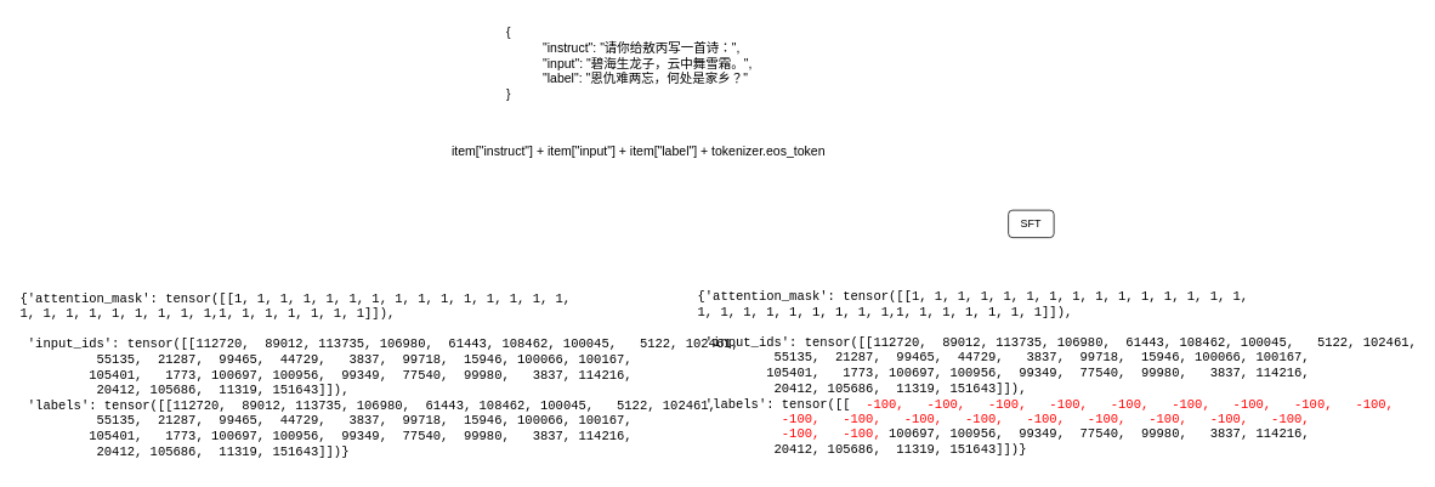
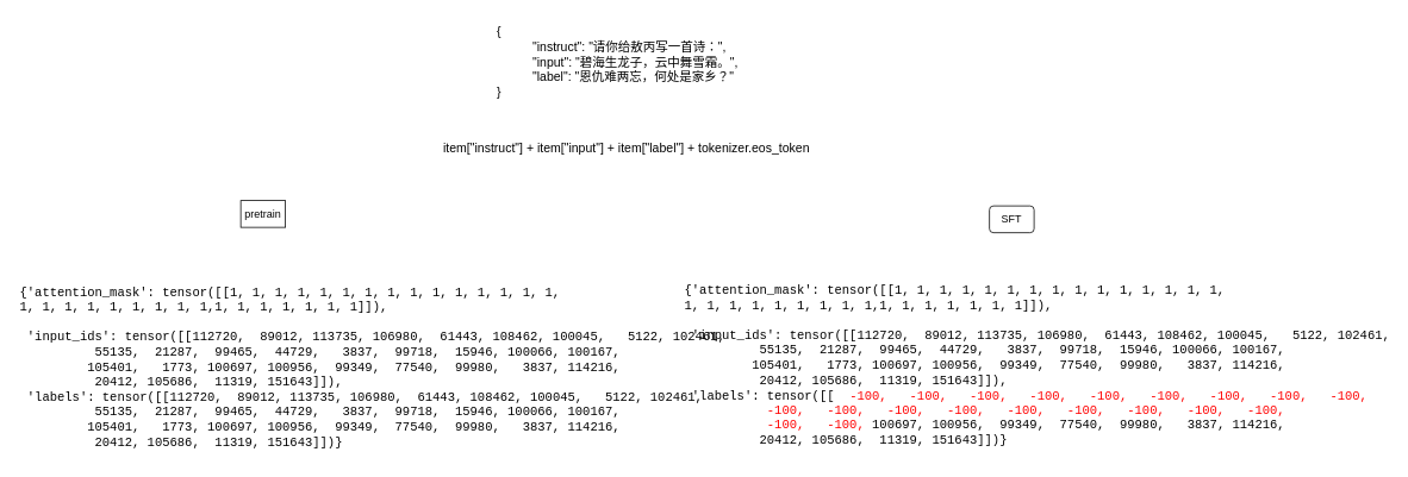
  <mxCell id="0" />
  <mxCell id="1" parent="0" />
  <mxCell id="2" value="&lt;font style=&quot;font-size: 14px;&quot;&gt;{&lt;br&gt;&lt;/font&gt;&lt;blockquote style=&quot;margin: 0 0 0 40px; border: none; padding: 0px;&quot;&gt;&lt;font style=&quot;font-size: 14px;&quot;&gt;&quot;instruct&quot;: &quot;请你给敖丙写一首诗：&quot;,&lt;br&gt;&lt;/font&gt;&lt;font style=&quot;font-size: 14px;&quot;&gt;&quot;input&quot;: &quot;碧海生龙子，云中舞雪霜。&quot;,&lt;br&gt;&lt;/font&gt;&lt;font style=&quot;font-size: 14px;&quot;&gt;&quot;label&quot;: &quot;恩仇难两忘，何处是家乡？&quot;&lt;/font&gt;&lt;/blockquote&gt;&lt;font style=&quot;font-size: 14px;&quot;&gt;}&lt;/font&gt;" style="text;whiteSpace=wrap;html=1;" vertex="1" parent="1"><mxGeometry x="554" y="20" width="294" height="107" as="geometry" /></mxCell>
+ <mxCell id="3" value="pretrain" style="rounded=0;whiteSpace=wrap;html=1;" vertex="1" parent="1"><mxGeometry x="269" y="224" width="50" height="30" as="geometry" /></mxCell>
  <mxCell id="4" value="SFT" style="whiteSpace=wrap;html=1;rounded=1;" vertex="1" parent="1"><mxGeometry x="1107" y="230" width="50" height="30" as="geometry" /></mxCell>
  <mxCell id="5" value="&lt;span style=&quot;font-family: Consolas, &amp;quot;Courier New&amp;quot;, monospace; font-size: 14px; white-space: pre;&quot;&gt;&lt;font&gt;{'attention_mask': tensor([[1, 1, 1, 1, 1, 1, 1, 1, 1, 1, 1, 1, 1, 1, 1, &lt;/font&gt;&lt;/span&gt;&lt;div&gt;&lt;font&gt;&lt;span style=&quot;font-family: Consolas, &amp;quot;Courier New&amp;quot;, monospace; font-size: 14px; white-space: pre;&quot;&gt;1, 1, 1, 1, 1, 1, 1, 1, 1,1, 1, 1, 1, 1, 1, 1]]),&lt;br&gt;&lt;/span&gt;&lt;span style=&quot;font-family: Consolas, &amp;quot;Courier New&amp;quot;, monospace; font-size: 14px; white-space: pre;&quot;&gt;         &lt;br&gt;&lt;/span&gt;&lt;span style=&quot;font-family: Consolas, &amp;quot;Courier New&amp;quot;, monospace; font-size: 14px; white-space: pre;&quot;&gt; 'input_ids': tensor([[112720,  89012, 113735, 106980,  61443, 108462, 100045,   5122, 102461,&lt;br&gt;&lt;/span&gt;&lt;span style=&quot;font-family: Consolas, &amp;quot;Courier New&amp;quot;, monospace; font-size: 14px; white-space: pre;&quot;&gt;          55135,  21287,  99465,  44729,   3837,  99718,  15946, 100066, 100167,&lt;br&gt;&lt;/span&gt;&lt;span style=&quot;font-family: Consolas, &amp;quot;Courier New&amp;quot;, monospace; font-size: 14px; white-space: pre;&quot;&gt;         105401,   1773, 100697, 100956,  99349,  77540,  99980,   3837, 114216,&lt;br&gt;&lt;/span&gt;&lt;span style=&quot;font-family: Consolas, &amp;quot;Courier New&amp;quot;, monospace; font-size: 14px; white-space: pre;&quot;&gt;          20412, 105686,  11319, 151643]]),&lt;br&gt;&lt;/span&gt;&lt;span style=&quot;font-family: Consolas, &amp;quot;Courier New&amp;quot;, monospace; font-size: 14px; white-space: pre;&quot;&gt; 'labels': tensor([[  &lt;font style=&quot;color: rgb(255, 0, 0);&quot;&gt;-100,   -100,   -100,   -100,   -100,   -100,   -100,   -100,   -100,&lt;br&gt;&lt;/font&gt;&lt;/span&gt;&lt;span style=&quot;font-family: Consolas, &amp;quot;Courier New&amp;quot;, monospace; font-size: 14px; white-space: pre;&quot;&gt;&lt;font style=&quot;color: rgb(255, 0, 0);&quot;&gt;           -100,   -100,   -100,   -100,   -100,   -100,   -100,   -100,   -100,&lt;br&gt;&lt;/font&gt;&lt;/span&gt;&lt;span style=&quot;font-family: Consolas, &amp;quot;Courier New&amp;quot;, monospace; font-size: 14px; white-space: pre;&quot;&gt;&lt;font style=&quot;color: rgb(255, 0, 0);&quot;&gt;           -100,   -100,&lt;/font&gt; 100697, 100956,  99349,  77540,  99980,   3837, 114216,&lt;br&gt;&lt;/span&gt;&lt;span style=&quot;font-family: Consolas, &amp;quot;Courier New&amp;quot;, monospace; font-size: 14px; white-space: pre;&quot;&gt;          20412, 105686,  11319, 151643]])}&lt;/span&gt;&lt;/font&gt;&lt;/div&gt;" style="text;whiteSpace=wrap;html=1;" vertex="1" parent="1"><mxGeometry x="764" y="310" width="790" height="200" as="geometry" /></mxCell>
  <mxCell id="6" value="&lt;span style=&quot;font-family: Consolas, &amp;quot;Courier New&amp;quot;, monospace; font-size: 14px; white-space: pre;&quot;&gt;&lt;font&gt;{'attention_mask': tensor([[1, 1, 1, 1, 1, 1, 1, 1, 1, 1, 1, 1, 1, 1, 1, &lt;/font&gt;&lt;/span&gt;&lt;div&gt;&lt;font&gt;&lt;span style=&quot;font-family: Consolas, &amp;quot;Courier New&amp;quot;, monospace; font-size: 14px; white-space: pre;&quot;&gt;1, 1, 1, 1, 1, 1, 1, 1, 1,1, 1, 1, 1, 1, 1, 1]]),&lt;br&gt;&lt;/span&gt;&lt;span style=&quot;font-family: Consolas, &amp;quot;Courier New&amp;quot;, monospace; font-size: 14px; white-space: pre;&quot;&gt;         &lt;br&gt;&lt;/span&gt;&lt;span style=&quot;font-family: Consolas, &amp;quot;Courier New&amp;quot;, monospace; font-size: 14px; white-space: pre;&quot;&gt; 'input_ids': tensor([[112720,  89012, 113735, 106980,  61443, 108462, 100045,   5122, 102461,&lt;br&gt;&lt;/span&gt;&lt;span style=&quot;font-family: Consolas, &amp;quot;Courier New&amp;quot;, monospace; font-size: 14px; white-space: pre;&quot;&gt;          55135,  21287,  99465,  44729,   3837,  99718,  15946, 100066, 100167,&lt;br&gt;&lt;/span&gt;&lt;span style=&quot;font-family: Consolas, &amp;quot;Courier New&amp;quot;, monospace; font-size: 14px; white-space: pre;&quot;&gt;         105401,   1773, 100697, 100956,  99349,  77540,  99980,   3837, 114216,&lt;br&gt;&lt;/span&gt;&lt;span style=&quot;font-family: Consolas, &amp;quot;Courier New&amp;quot;, monospace; font-size: 14px; white-space: pre;&quot;&gt;          20412, 105686,  11319, 151643]]),&lt;br&gt;&lt;/span&gt;&lt;span style=&quot;font-family: Consolas, &amp;quot;Courier New&amp;quot;, monospace; font-size: 14px; white-space: pre;&quot;&gt; 'labels': &lt;/span&gt;&lt;span style=&quot;font-family: Consolas, &amp;quot;Courier New&amp;quot;, monospace; font-size: 14px; white-space: pre;&quot;&gt;tensor([[112720,  89012, 113735, 106980,  61443, 108462, 100045,   5122, 102461,&lt;br&gt;&lt;/span&gt;&lt;span style=&quot;font-family: Consolas, &amp;quot;Courier New&amp;quot;, monospace; font-size: 14px; white-space: pre;&quot;&gt;          55135,  21287,  99465,  44729,   3837,  99718,  15946, 100066, 100167,&lt;br&gt;&lt;/span&gt;&lt;span style=&quot;font-family: Consolas, &amp;quot;Courier New&amp;quot;, monospace; font-size: 14px; white-space: pre;&quot;&gt;         105401,   1773, 100697, 100956,  99349,  77540,  99980,   3837, 114216,&lt;br&gt;&lt;/span&gt;&lt;span style=&quot;font-family: Consolas, &amp;quot;Courier New&amp;quot;, monospace; font-size: 14px; white-space: pre;&quot;&gt;          20412, 105686,  11319, 151643]])&lt;/span&gt;&lt;span style=&quot;font-family: Consolas, &amp;quot;Courier New&amp;quot;, monospace; font-size: 14px; white-space: pre;&quot;&gt;}&lt;/span&gt;&lt;/font&gt;&lt;/div&gt;" style="text;whiteSpace=wrap;html=1;" vertex="1" parent="1"><mxGeometry x="20" y="312" width="790" height="200" as="geometry" /></mxCell>
  <mxCell id="7" value="&lt;div style=&quot;color: #d4d4d4;background-color: #1e1e1e;font-family: Consolas, 'Courier New', monospace;font-weight: normal;font-size: 14px;line-height: 19px;white-space: pre;&quot;&gt;&lt;br&gt;&lt;/div&gt;" style="text;whiteSpace=wrap;html=1;" vertex="1" parent="1"><mxGeometry x="428" y="150" width="560" height="40" as="geometry" /></mxCell>
  <mxCell id="8" value="&lt;font style=&quot;font-size: 14px;&quot;&gt;item[&quot;instruct&quot;] + item[&quot;input&quot;] + item[&quot;label&quot;] + tokenizer.eos_token&lt;/font&gt;" style="text;whiteSpace=wrap;html=1;" vertex="1" parent="1"><mxGeometry x="494" y="150" width="588" height="40" as="geometry" /></mxCell>
